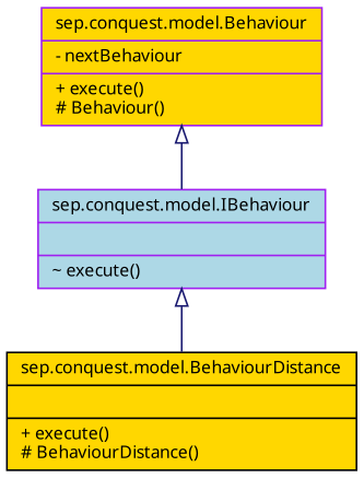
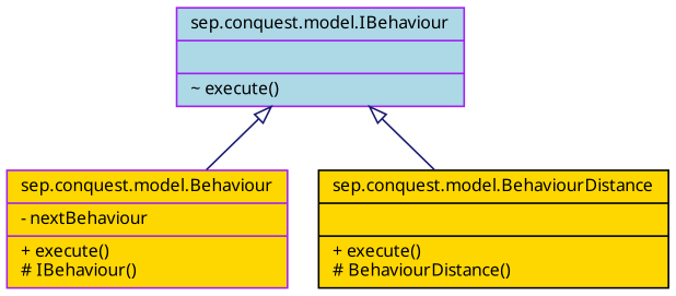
  digraph {
    node [color=purple fillcolor=gold fontname="FreeSans.ttf" fontsize=10 shape=record style=filled]
    edge [arrowtail=empty color=midnightblue dir=back fontname="FreeSans.ttf" fontsize=10 labelfontname="FreeSans.ttf" labelfontsize=10 style=solid]
    n1 [fillcolor=lightblue fontcolor=black height=0.2 label="{sep.conquest.model.IBehaviour\n||~ execute()\l}" width=0.4]
-   n2 [height=0.2 label="{sep.conquest.model.Behaviour\n|- nextBehaviour\l|+ execute()\l# Behaviour()\l}" width=0.4]
+   n2 [height=0.2 label="{sep.conquest.model.Behaviour\n|- nextBehaviour\l|+ execute()\l# IBehaviour()\l}" width=0.4]
    n3 [color=black height=0.2 label="{sep.conquest.model.BehaviourDistance\n||+ execute()\l# BehaviourDistance()\l}" width=0.4]
-   n2 -> n1
+   n1 -> n2
    n1 -> n3
  }
